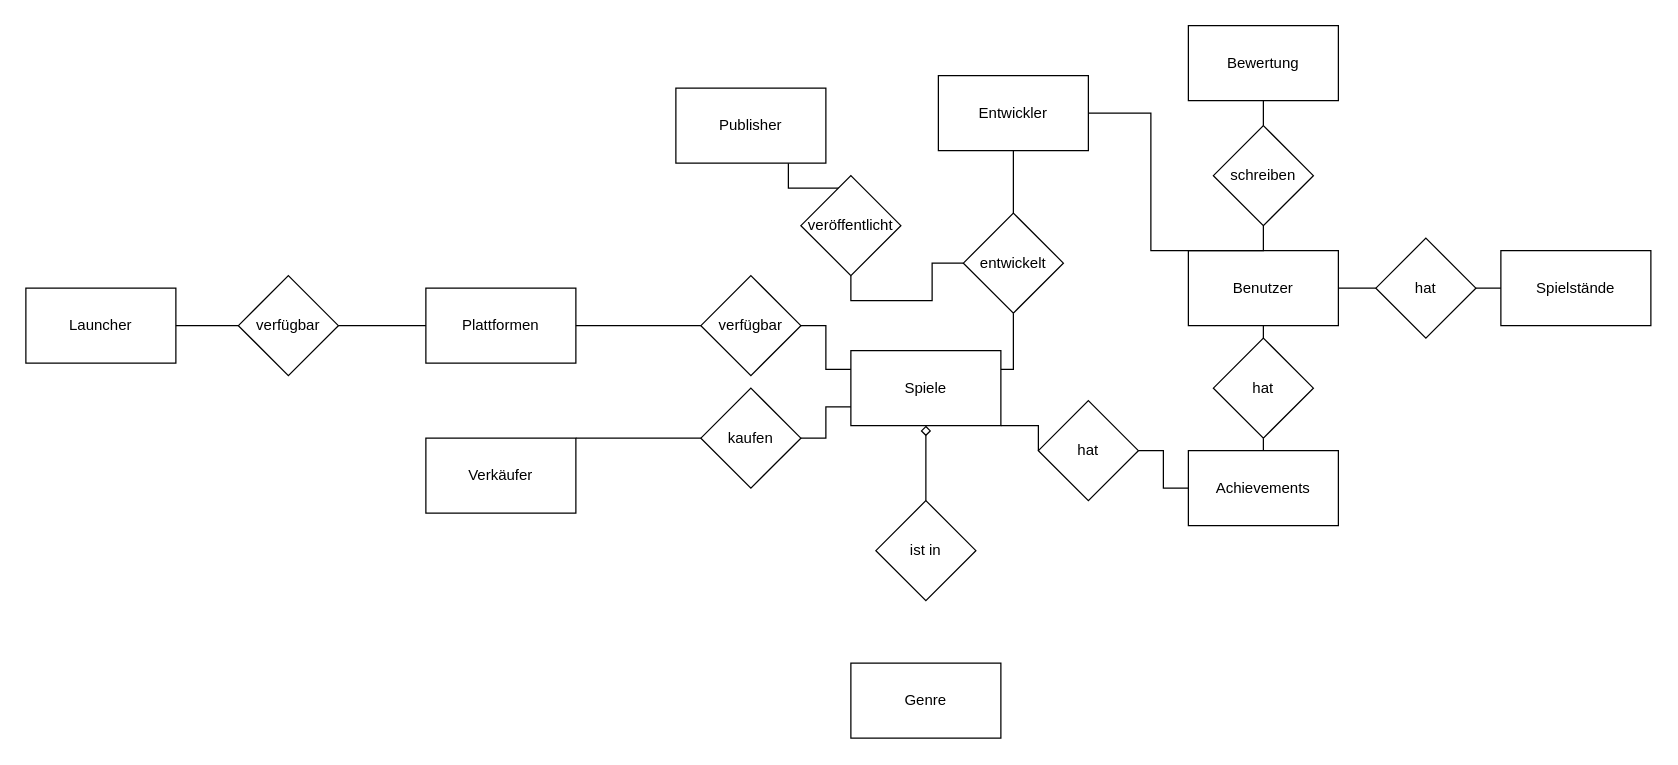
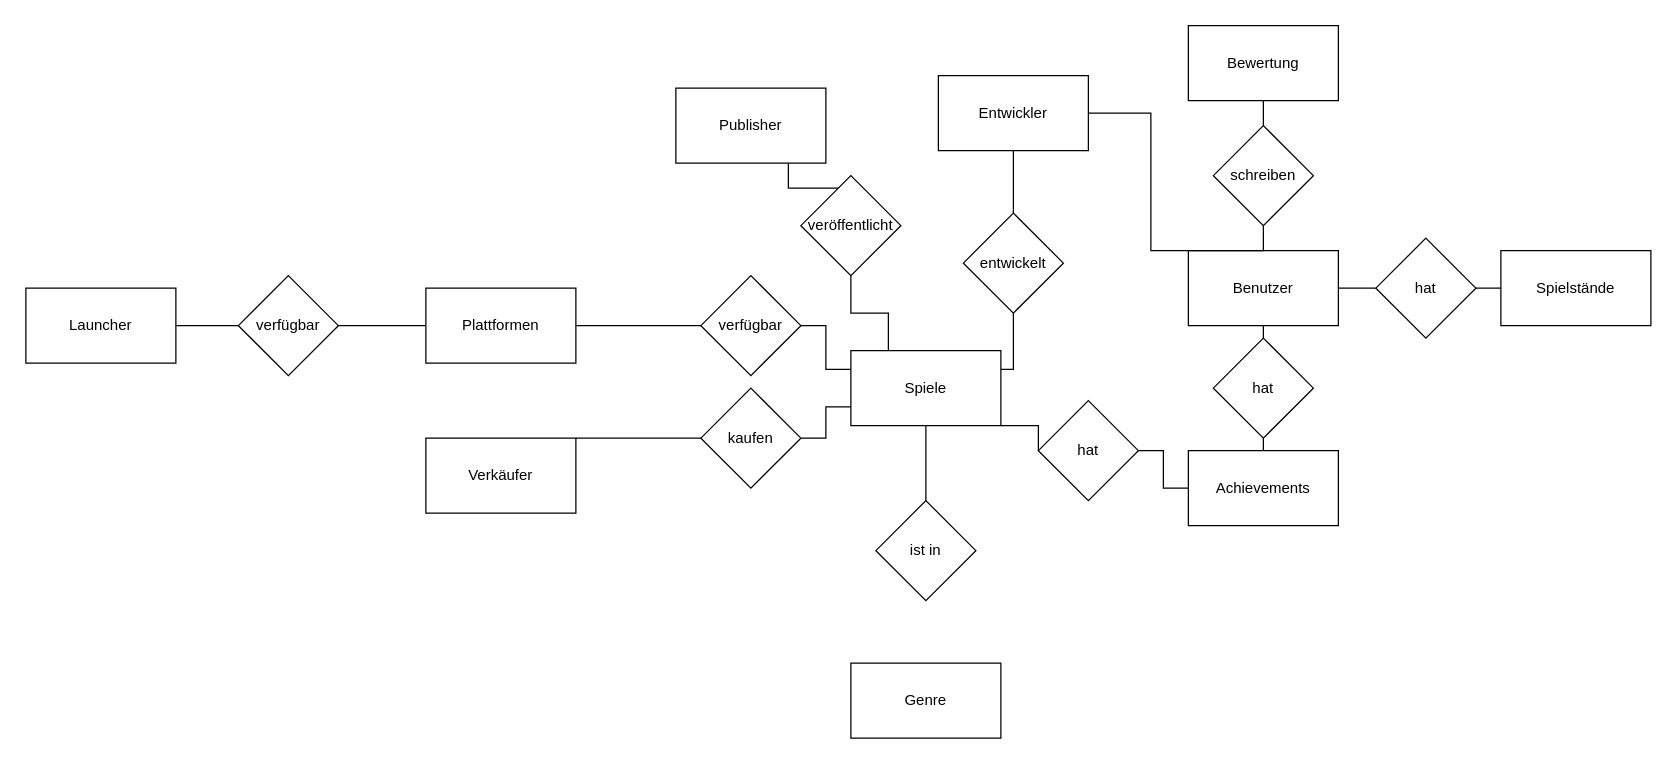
  <mxCell id="0" />
  <mxCell id="1" parent="0" />
  <mxCell id="2" style="edgeStyle=orthogonalEdgeStyle;rounded=0;orthogonalLoop=1;jettySize=auto;html=1;exitX=1;exitY=1;exitDx=0;exitDy=0;entryX=0;entryY=0.5;entryDx=0;entryDy=0;endArrow=none;endFill=0;" edge="1" parent="1" source="4" target="17"><mxGeometry relative="1" as="geometry" /></mxCell>
  <mxCell id="3" style="edgeStyle=orthogonalEdgeStyle;rounded=0;orthogonalLoop=1;jettySize=auto;html=1;exitX=1;exitY=0.25;exitDx=0;exitDy=0;entryX=0.5;entryY=1;entryDx=0;entryDy=0;endArrow=none;endFill=0;" edge="1" parent="1" source="4" target="30"><mxGeometry relative="1" as="geometry"><Array as="points"><mxPoint x="810" y="295" /></Array></mxGeometry></mxCell>
  <mxCell id="4" value="&lt;div&gt;Spiele&lt;/div&gt;" style="rounded=0;whiteSpace=wrap;html=1;" parent="1" vertex="1"><mxGeometry x="680" y="280" width="120" height="60" as="geometry" /></mxCell>
  <mxCell id="5" value="&lt;div&gt;Entwickler&lt;/div&gt;" style="rounded=0;whiteSpace=wrap;html=1;" parent="1" vertex="1"><mxGeometry x="750" y="60" width="120" height="60" as="geometry" /></mxCell>
  <mxCell id="6" value="&lt;div&gt;Plattformen&lt;/div&gt;" style="rounded=0;whiteSpace=wrap;html=1;" parent="1" vertex="1"><mxGeometry x="340" y="230" width="120" height="60" as="geometry" /></mxCell>
  <mxCell id="7" value="&lt;div&gt;Launcher&lt;/div&gt;" style="rounded=0;whiteSpace=wrap;html=1;" parent="1" vertex="1"><mxGeometry x="20" y="230" width="120" height="60" as="geometry" /></mxCell>
  <mxCell id="8" value="Benutzer" style="rounded=0;whiteSpace=wrap;html=1;" parent="1" vertex="1"><mxGeometry x="950" y="200" width="120" height="60" as="geometry" /></mxCell>
  <mxCell id="9" value="Bewertung" style="rounded=0;whiteSpace=wrap;html=1;" parent="1" vertex="1"><mxGeometry x="950" y="20" width="120" height="60" as="geometry" /></mxCell>
  <mxCell id="10" value="Spielstände" style="rounded=0;whiteSpace=wrap;html=1;" parent="1" vertex="1"><mxGeometry x="1200" y="200" width="120" height="60" as="geometry" /></mxCell>
  <mxCell id="11" style="edgeStyle=orthogonalEdgeStyle;rounded=0;orthogonalLoop=1;jettySize=auto;html=1;exitX=0.75;exitY=1;exitDx=0;exitDy=0;entryX=0.5;entryY=0;entryDx=0;entryDy=0;endArrow=none;endFill=0;" edge="1" parent="1" source="12" target="32"><mxGeometry relative="1" as="geometry" /></mxCell>
  <mxCell id="12" value="Publisher" style="rounded=0;whiteSpace=wrap;html=1;" parent="1" vertex="1"><mxGeometry x="540" y="70" width="120" height="60" as="geometry" /></mxCell>
  <mxCell id="13" value="Achievements" style="rounded=0;whiteSpace=wrap;html=1;" parent="1" vertex="1"><mxGeometry x="950" y="360" width="120" height="60" as="geometry" /></mxCell>
  <mxCell id="14" value="Verkäufer" style="rounded=0;whiteSpace=wrap;html=1;" parent="1" vertex="1"><mxGeometry x="340" y="350" width="120" height="60" as="geometry" /></mxCell>
  <mxCell id="15" value="Genre" style="rounded=0;whiteSpace=wrap;html=1;" parent="1" vertex="1"><mxGeometry x="680" y="530" width="120" height="60" as="geometry" /></mxCell>
  <mxCell id="16" style="edgeStyle=orthogonalEdgeStyle;rounded=0;orthogonalLoop=1;jettySize=auto;html=1;exitX=1;exitY=0.5;exitDx=0;exitDy=0;entryX=0;entryY=0.5;entryDx=0;entryDy=0;curved=0;endArrow=none;endFill=0;" edge="1" parent="1" source="17" target="13"><mxGeometry relative="1" as="geometry" /></mxCell>
  <mxCell id="17" value="hat" style="rhombus;whiteSpace=wrap;html=1;" vertex="1" parent="1"><mxGeometry x="830" y="320" width="80" height="80" as="geometry" /></mxCell>
- <mxCell id="18" style="edgeStyle=orthogonalEdgeStyle;rounded=0;orthogonalLoop=1;jettySize=auto;html=1;exitX=0.5;exitY=0;exitDx=0;exitDy=0;entryX=0.5;entryY=1;entryDx=0;entryDy=0;endArrow=diamond;endFill=0;" edge="1" parent="1" source="19" target="4"><mxGeometry relative="1" as="geometry" /></mxCell>
+ <mxCell id="18" style="edgeStyle=orthogonalEdgeStyle;rounded=0;orthogonalLoop=1;jettySize=auto;html=1;exitX=0.5;exitY=0;exitDx=0;exitDy=0;entryX=0.5;entryY=1;entryDx=0;entryDy=0;endArrow=none;endFill=0;" edge="1" parent="1" source="19" target="4"><mxGeometry relative="1" as="geometry" /></mxCell>
  <mxCell id="19" value="ist in" style="rhombus;whiteSpace=wrap;html=1;" vertex="1" parent="1"><mxGeometry x="700" y="400" width="80" height="80" as="geometry" /></mxCell>
  <mxCell id="20" style="edgeStyle=orthogonalEdgeStyle;rounded=0;orthogonalLoop=1;jettySize=auto;html=1;exitX=0;exitY=0.5;exitDx=0;exitDy=0;entryX=1;entryY=0;entryDx=0;entryDy=0;endArrow=none;endFill=0;" edge="1" parent="1" source="22" target="14"><mxGeometry relative="1" as="geometry"><Array as="points"><mxPoint x="460" y="350" /></Array></mxGeometry></mxCell>
  <mxCell id="21" style="edgeStyle=orthogonalEdgeStyle;rounded=0;orthogonalLoop=1;jettySize=auto;html=1;exitX=1;exitY=0.5;exitDx=0;exitDy=0;entryX=0;entryY=0.75;entryDx=0;entryDy=0;endArrow=none;endFill=0;" edge="1" parent="1" source="22" target="4"><mxGeometry relative="1" as="geometry"><Array as="points"><mxPoint x="660" y="350" /><mxPoint x="660" y="325" /></Array></mxGeometry></mxCell>
  <mxCell id="22" value="&lt;div&gt;kaufen&lt;br&gt;&lt;/div&gt;" style="rhombus;whiteSpace=wrap;html=1;" vertex="1" parent="1"><mxGeometry x="560" y="310" width="80" height="80" as="geometry" /></mxCell>
  <mxCell id="23" style="edgeStyle=orthogonalEdgeStyle;rounded=0;orthogonalLoop=1;jettySize=auto;html=1;exitX=1;exitY=0.5;exitDx=0;exitDy=0;entryX=0;entryY=0.25;entryDx=0;entryDy=0;endArrow=none;endFill=0;" edge="1" parent="1" source="25" target="4"><mxGeometry relative="1" as="geometry" /></mxCell>
  <mxCell id="24" style="edgeStyle=orthogonalEdgeStyle;rounded=0;orthogonalLoop=1;jettySize=auto;html=1;exitX=0;exitY=0.5;exitDx=0;exitDy=0;endArrow=none;endFill=0;" edge="1" parent="1" source="25" target="6"><mxGeometry relative="1" as="geometry" /></mxCell>
  <mxCell id="25" value="verfügbar" style="rhombus;whiteSpace=wrap;html=1;" vertex="1" parent="1"><mxGeometry x="560" y="220" width="80" height="80" as="geometry" /></mxCell>
  <mxCell id="26" style="edgeStyle=orthogonalEdgeStyle;rounded=0;orthogonalLoop=1;jettySize=auto;html=1;exitX=1;exitY=0.5;exitDx=0;exitDy=0;endArrow=none;endFill=0;" edge="1" parent="1" source="28" target="6"><mxGeometry relative="1" as="geometry" /></mxCell>
  <mxCell id="27" style="edgeStyle=orthogonalEdgeStyle;rounded=0;orthogonalLoop=1;jettySize=auto;html=1;exitX=0;exitY=0.5;exitDx=0;exitDy=0;entryX=1;entryY=0.5;entryDx=0;entryDy=0;endArrow=none;endFill=0;startArrow=none;startFill=0;" edge="1" parent="1" source="28" target="7"><mxGeometry relative="1" as="geometry" /></mxCell>
  <mxCell id="28" value="&lt;div&gt;verfügbar&lt;/div&gt;" style="rhombus;whiteSpace=wrap;html=1;" vertex="1" parent="1"><mxGeometry x="190" y="220" width="80" height="80" as="geometry" /></mxCell>
  <mxCell id="29" style="edgeStyle=orthogonalEdgeStyle;rounded=0;orthogonalLoop=1;jettySize=auto;html=1;exitX=0.5;exitY=0;exitDx=0;exitDy=0;entryX=0.5;entryY=1;entryDx=0;entryDy=0;endArrow=none;endFill=0;" edge="1" parent="1" source="30" target="5"><mxGeometry relative="1" as="geometry" /></mxCell>
  <mxCell id="30" value="entwickelt" style="rhombus;whiteSpace=wrap;html=1;" vertex="1" parent="1"><mxGeometry x="770" y="170" width="80" height="80" as="geometry" /></mxCell>
- <mxCell id="31" style="edgeStyle=orthogonalEdgeStyle;rounded=0;orthogonalLoop=1;jettySize=auto;html=1;exitX=0.5;exitY=1;exitDx=0;exitDy=0;endArrow=none;endFill=0;" edge="1" parent="1" source="32" target="30"><mxGeometry relative="1" as="geometry" /></mxCell>
+ <mxCell id="31" style="edgeStyle=orthogonalEdgeStyle;rounded=0;orthogonalLoop=1;jettySize=auto;html=1;exitX=0.5;exitY=1;exitDx=0;exitDy=0;entryX=0.25;entryY=0;entryDx=0;entryDy=0;endArrow=none;endFill=0;" edge="1" parent="1" source="32" target="4"><mxGeometry relative="1" as="geometry" /></mxCell>
  <mxCell id="32" value="&lt;div&gt;veröffentlicht&lt;/div&gt;" style="rhombus;whiteSpace=wrap;html=1;" vertex="1" parent="1"><mxGeometry x="640" y="140" width="80" height="80" as="geometry" /></mxCell>
  <mxCell id="33" style="edgeStyle=orthogonalEdgeStyle;rounded=0;orthogonalLoop=1;jettySize=auto;html=1;exitX=1;exitY=0.5;exitDx=0;exitDy=0;entryX=0;entryY=0.5;entryDx=0;entryDy=0;endArrow=none;endFill=0;" edge="1" parent="1" source="35" target="10"><mxGeometry relative="1" as="geometry" /></mxCell>
  <mxCell id="34" style="edgeStyle=orthogonalEdgeStyle;rounded=0;orthogonalLoop=1;jettySize=auto;html=1;exitX=0;exitY=0.5;exitDx=0;exitDy=0;entryX=1;entryY=0.5;entryDx=0;entryDy=0;endArrow=none;endFill=0;" edge="1" parent="1" source="35" target="8"><mxGeometry relative="1" as="geometry" /></mxCell>
  <mxCell id="35" value="hat" style="rhombus;whiteSpace=wrap;html=1;" vertex="1" parent="1"><mxGeometry x="1100" y="190" width="80" height="80" as="geometry" /></mxCell>
  <mxCell id="36" style="edgeStyle=orthogonalEdgeStyle;rounded=0;orthogonalLoop=1;jettySize=auto;html=1;exitX=0.5;exitY=0;exitDx=0;exitDy=0;entryX=0.5;entryY=1;entryDx=0;entryDy=0;endArrow=none;endFill=0;" edge="1" parent="1" source="38" target="8"><mxGeometry relative="1" as="geometry" /></mxCell>
  <mxCell id="37" style="edgeStyle=orthogonalEdgeStyle;rounded=0;orthogonalLoop=1;jettySize=auto;html=1;exitX=0.5;exitY=1;exitDx=0;exitDy=0;entryX=0.5;entryY=0;entryDx=0;entryDy=0;endArrow=none;endFill=0;" edge="1" parent="1" source="38" target="13"><mxGeometry relative="1" as="geometry" /></mxCell>
  <mxCell id="38" value="hat" style="rhombus;whiteSpace=wrap;html=1;" vertex="1" parent="1"><mxGeometry x="970" y="270" width="80" height="80" as="geometry" /></mxCell>
  <mxCell id="39" style="edgeStyle=orthogonalEdgeStyle;rounded=0;orthogonalLoop=1;jettySize=auto;html=1;exitX=0.5;exitY=0;exitDx=0;exitDy=0;entryX=0.5;entryY=1;entryDx=0;entryDy=0;endArrow=none;endFill=0;" edge="1" parent="1" source="41" target="9"><mxGeometry relative="1" as="geometry" /></mxCell>
  <mxCell id="40" style="edgeStyle=orthogonalEdgeStyle;rounded=0;orthogonalLoop=1;jettySize=auto;html=1;exitX=0.5;exitY=1;exitDx=0;exitDy=0;endArrow=none;endFill=0;" edge="1" parent="1" source="41" target="5"><mxGeometry relative="1" as="geometry" /></mxCell>
  <mxCell id="41" value="schreiben" style="rhombus;whiteSpace=wrap;html=1;" vertex="1" parent="1"><mxGeometry x="970" y="100" width="80" height="80" as="geometry" /></mxCell>
